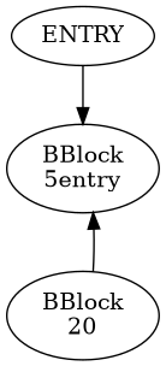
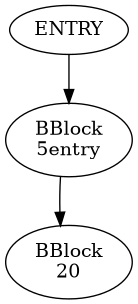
  digraph {
    n1 [label="BBlock\n5entry"]
    n2 [label="BBlock\n20"]
    ENTRY
-   n2 -> n1
+   n1 -> n2
    ENTRY -> n1
  }
